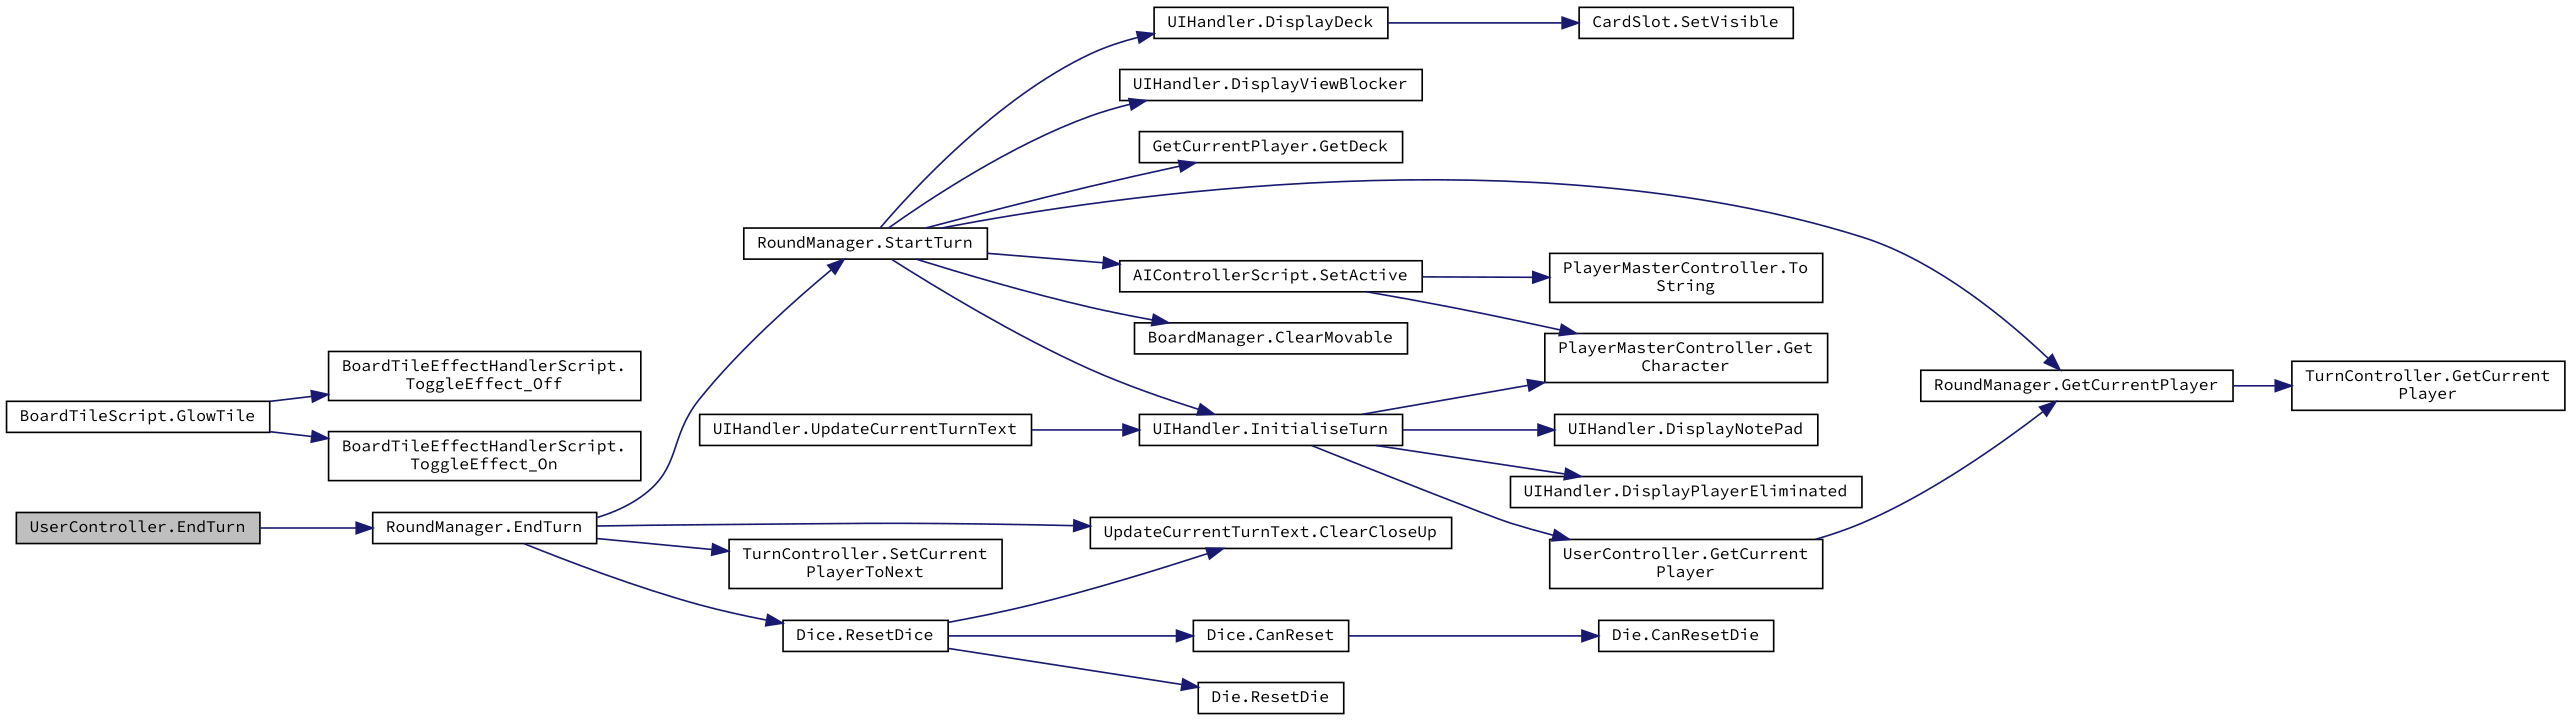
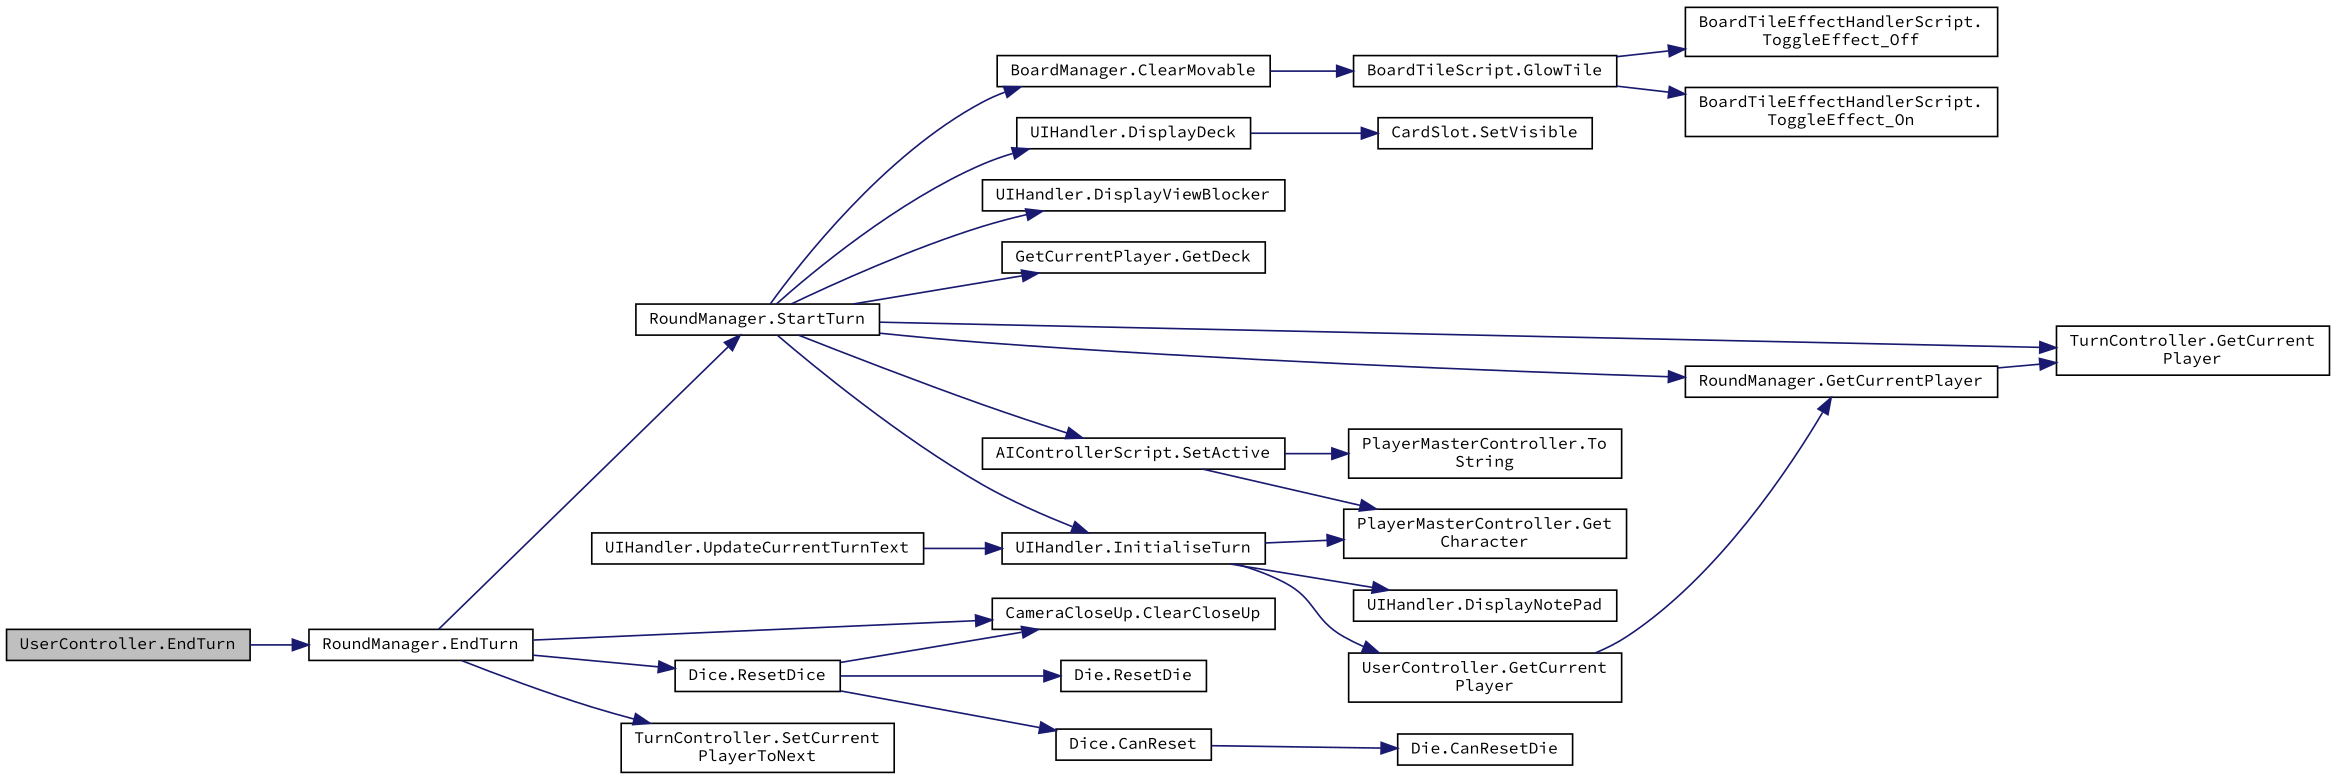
  digraph {
    fontname="Source Code Pro"
    rankdir=LR
    node [color=black fillcolor=white fontname="Source Code Pro" fontsize=10 shape=record style=filled]
    edge [color=midnightblue fontname="Source Code Pro" fontsize=10 labelfontname=Helvetica labelfontsize=10 style=solid]
    n1 [fillcolor=grey75 fontcolor=black height=0.2 label="UserController.EndTurn" width=0.4]
    n2 [height=0.2 label="RoundManager.EndTurn" width=0.4]
-   n3 [height=0.2 label="UpdateCurrentTurnText.ClearCloseUp" width=0.4]
+   n3 [height=0.2 label="CameraCloseUp.ClearCloseUp" width=0.4]
    n4 [height=0.2 label="Dice.ResetDice" width=0.4]
    n5 [height=0.2 label="TurnController.SetCurrent\lPlayerToNext" width=0.4]
    n6 [height=0.2 label="RoundManager.StartTurn" width=0.4]
    n7 [height=0.2 label="RoundManager.GetCurrentPlayer" width=0.4]
    n8 [height=0.2 label="TurnController.GetCurrent\lPlayer" width=0.4]
    n9 [height=0.2 label="Dice.CanReset" width=0.4]
    n10 [height=0.2 label="Die.ResetDie" width=0.4]
    n11 [height=0.2 label="BoardManager.ClearMovable" width=0.4]
    n12 [height=0.2 label="UIHandler.DisplayDeck" width=0.4]
    n13 [height=0.2 label="UIHandler.DisplayViewBlocker" width=0.4]
    n14 [height=0.2 label="GetCurrentPlayer.GetDeck" width=0.4]
    n15 [height=0.2 label="UIHandler.InitialiseTurn" width=0.4]
    n16 [height=0.2 label="AIControllerScript.SetActive" width=0.4]
    n17 [height=0.2 label="Die.CanResetDie" width=0.4]
    n18 [height=0.2 label="BoardTileScript.GlowTile" width=0.4]
    n19 [height=0.2 label="CardSlot.SetVisible" width=0.4]
    n20 [height=0.2 label="UIHandler.DisplayNotePad" width=0.4]
-   n21 [height=0.2 label="UIHandler.DisplayPlayerEliminated" width=0.4]
    n22 [height=0.2 label="PlayerMasterController.Get\lCharacter" width=0.4]
    n23 [height=0.2 label="UserController.GetCurrent\lPlayer" width=0.4]
    n24 [height=0.2 label="PlayerMasterController.To\lString" width=0.4]
    n25 [height=0.2 label="BoardTileEffectHandlerScript.\lToggleEffect_Off" width=0.4]
    n26 [height=0.2 label="BoardTileEffectHandlerScript.\lToggleEffect_On" width=0.4]
    n27 [height=0.2 label="UIHandler.UpdateCurrentTurnText" width=0.4]
    n1 -> n2
    n2 -> n3
    n2 -> n4
    n2 -> n5
    n2 -> n6
    n4 -> n3
    n4 -> n9
    n4 -> n10
    n6 -> n7
+   n6 -> n8
    n6 -> n11
    n6 -> n12
    n6 -> n13
    n6 -> n14
    n6 -> n15
    n6 -> n16
    n7 -> n8
    n9 -> n17
+   n11 -> n18
    n12 -> n19
    n15 -> n20
-   n15 -> n21
    n15 -> n22
    n15 -> n23
    n16 -> n22
    n16 -> n24
    n18 -> n25
    n18 -> n26
    n23 -> n7
    n27 -> n15
  }
